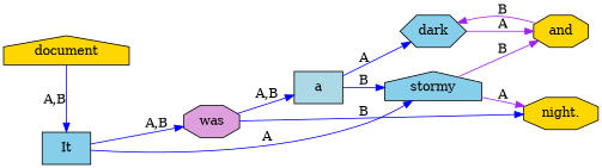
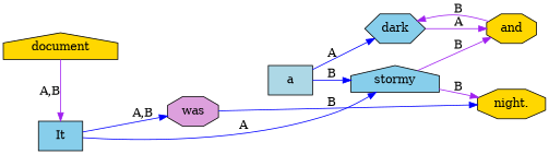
  digraph {
    rankdir=LR
    node [fillcolor=skyblue shape=octagon style=filled]
    edge [color=blue]
    It [shape=box]
    was [fillcolor=plum]
    a [fillcolor=lightblue shape=box]
    dark [shape=hexagon]
    and [fillcolor=gold]
    stormy [shape=house]
    n7 [fillcolor=gold label="night."]
    document [fillcolor=gold shape=house]
    subgraph sub_1 {
      It
      was
      a
      dark
      and
      stormy
      n7
    }
    It -> was [label="A,B"]
    It -> stormy [label=A]
-   was -> a [label="A,B"]
    was -> n7 [label=B]
    a -> dark [label=A]
    a -> stormy [label=B]
    dark -> and [color=purple label=A]
    and -> dark [color=purple label=B]
    stormy -> and [color=purple label=B]
-   stormy -> n7 [color=purple label=A]
-   document -> It [constraint=false label="A,B " minlen=2]
+   stormy -> n7 [color=purple label=B]
+   document -> It [color=purple constraint=false label="A,B " minlen=2]
  }
